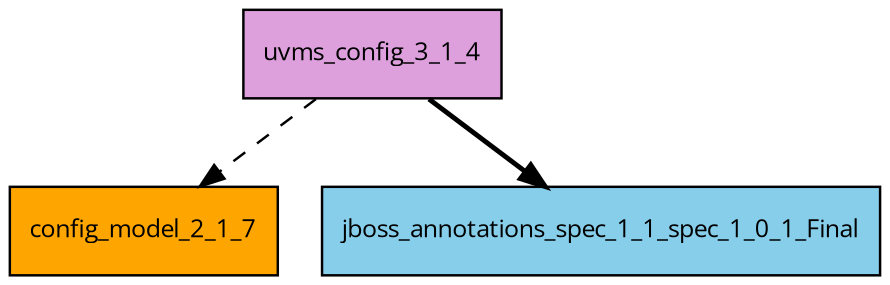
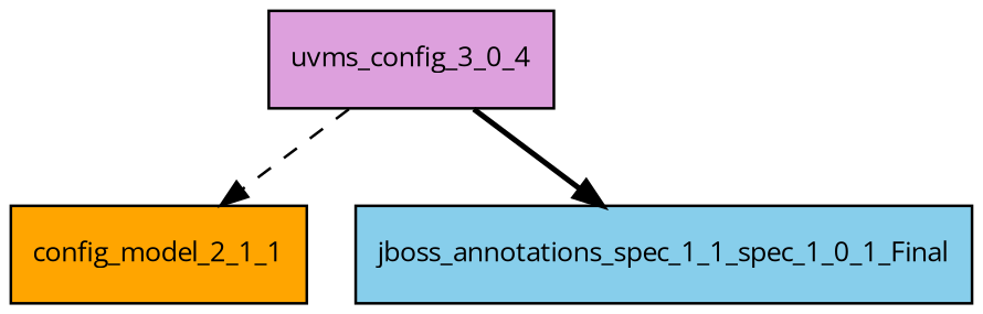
  digraph {
    fontname="Open Sans"
    node [fontname="Open Sans" fontsize=10.0 shape=box style=filled]
    edge [fontname="Open Sans"]
-   uvms_config_3_0_4 [fillcolor=plum label=uvms_config_3_1_4]
-   config_model_2_1_1 [fillcolor=orange label=config_model_2_1_7]
+   uvms_config_3_0_4 [fillcolor=plum]
+   config_model_2_1_1 [fillcolor=orange]
    n3 [fillcolor=skyblue label=jboss_annotations_spec_1_1_spec_1_0_1_Final]
    uvms_config_3_0_4 -> config_model_2_1_1 [style=dashed]
    uvms_config_3_0_4 -> n3 [style=bold]
  }
